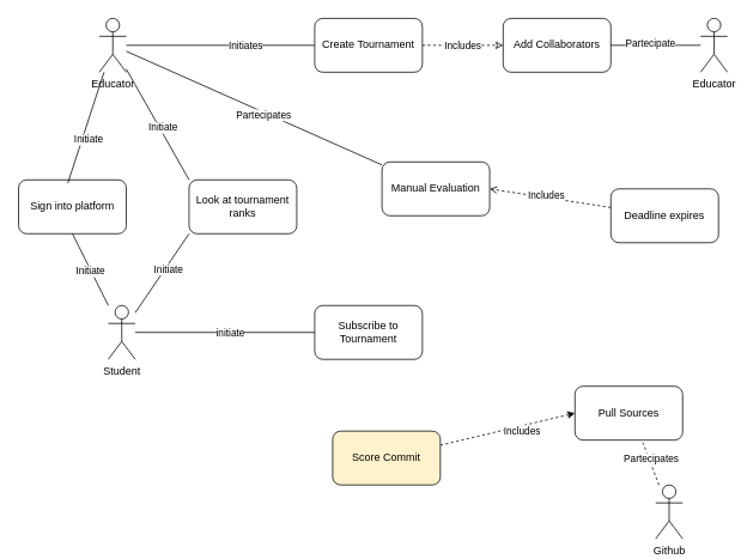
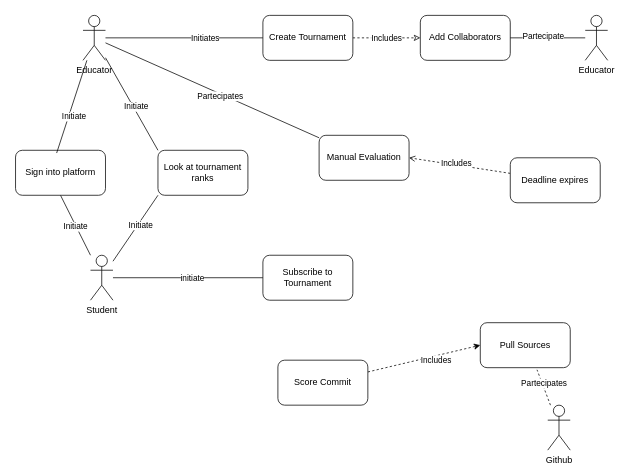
  <mxCell id="0" />
  <mxCell id="1" parent="0" />
  <mxCell id="2" style="edgeStyle=orthogonalEdgeStyle;rounded=0;orthogonalLoop=1;jettySize=auto;html=1;entryX=0;entryY=0.5;entryDx=0;entryDy=0;endArrow=none;endFill=0;" parent="1" source="8" target="19" edge="1"><mxGeometry relative="1" as="geometry" /></mxCell>
  <mxCell id="3" value="Initiates" style="edgeLabel;html=1;align=center;verticalAlign=middle;resizable=0;points=[];" parent="2" vertex="1" connectable="0"><mxGeometry x="0.26" relative="1" as="geometry"><mxPoint as="offset" /></mxGeometry></mxCell>
  <mxCell id="4" style="rounded=0;orthogonalLoop=1;jettySize=auto;html=1;endArrow=none;endFill=0;" parent="1" source="8" target="29" edge="1"><mxGeometry relative="1" as="geometry" /></mxCell>
  <mxCell id="5" value="Partecipates" style="edgeLabel;html=1;align=center;verticalAlign=middle;resizable=0;points=[];" parent="4" vertex="1" connectable="0"><mxGeometry x="0.079" y="-3" relative="1" as="geometry"><mxPoint as="offset" /></mxGeometry></mxCell>
  <mxCell id="6" style="rounded=0;orthogonalLoop=1;jettySize=auto;html=1;entryX=0;entryY=0;entryDx=0;entryDy=0;endArrow=none;endFill=0;" edge="1" parent="1" source="8" target="27"><mxGeometry relative="1" as="geometry" /></mxCell>
  <mxCell id="7" value="Initiate" style="edgeLabel;html=1;align=center;verticalAlign=middle;resizable=0;points=[];" vertex="1" connectable="0" parent="6"><mxGeometry x="0.088" y="3" relative="1" as="geometry"><mxPoint as="offset" /></mxGeometry></mxCell>
  <mxCell id="8" value="Educator" style="shape=umlActor;verticalLabelPosition=bottom;verticalAlign=top;html=1;outlineConnect=0;" parent="1" vertex="1"><mxGeometry x="110" y="20" width="30" height="60" as="geometry" /></mxCell>
  <mxCell id="9" style="edgeStyle=orthogonalEdgeStyle;rounded=0;orthogonalLoop=1;jettySize=auto;html=1;entryX=0;entryY=0.5;entryDx=0;entryDy=0;endArrow=none;endFill=0;" parent="1" source="15" target="20" edge="1"><mxGeometry relative="1" as="geometry" /></mxCell>
  <mxCell id="10" value="initiate" style="edgeLabel;html=1;align=center;verticalAlign=middle;resizable=0;points=[];" parent="9" vertex="1" connectable="0"><mxGeometry x="0.048" relative="1" as="geometry"><mxPoint as="offset" /></mxGeometry></mxCell>
  <mxCell id="11" style="orthogonalLoop=1;jettySize=auto;html=1;entryX=0;entryY=1;entryDx=0;entryDy=0;strokeColor=default;endArrow=none;endFill=0;" parent="1" source="15" target="27" edge="1"><mxGeometry relative="1" as="geometry" /></mxCell>
  <mxCell id="12" value="Initiate" style="edgeLabel;html=1;align=center;verticalAlign=middle;resizable=0;points=[];" parent="11" vertex="1" connectable="0"><mxGeometry x="0.142" y="-3" relative="1" as="geometry"><mxPoint as="offset" /></mxGeometry></mxCell>
  <mxCell id="13" style="rounded=0;orthogonalLoop=1;jettySize=auto;html=1;entryX=0.5;entryY=1;entryDx=0;entryDy=0;endArrow=none;endFill=0;" parent="1" source="15" target="16" edge="1"><mxGeometry relative="1" as="geometry" /></mxCell>
  <mxCell id="14" value="Initiate" style="edgeLabel;html=1;align=center;verticalAlign=middle;resizable=0;points=[];" parent="13" vertex="1" connectable="0"><mxGeometry x="-0.007" y="1" relative="1" as="geometry"><mxPoint as="offset" /></mxGeometry></mxCell>
  <mxCell id="15" value="Student" style="shape=umlActor;verticalLabelPosition=bottom;verticalAlign=top;html=1;outlineConnect=0;" parent="1" vertex="1"><mxGeometry x="120" y="340" width="30" height="60" as="geometry" /></mxCell>
  <mxCell id="16" value="Sign into platform" style="rounded=1;whiteSpace=wrap;html=1;" parent="1" vertex="1"><mxGeometry x="20" y="200" width="120" height="60" as="geometry" /></mxCell>
  <mxCell id="17" style="edgeStyle=orthogonalEdgeStyle;rounded=0;orthogonalLoop=1;jettySize=auto;html=1;exitX=1;exitY=0.5;exitDx=0;exitDy=0;dashed=1;endArrow=classic;endFill=0;" parent="1" source="19" target="28" edge="1"><mxGeometry relative="1" as="geometry" /></mxCell>
  <mxCell id="18" value="Includes" style="edgeLabel;html=1;align=center;verticalAlign=middle;resizable=0;points=[];" parent="17" vertex="1" connectable="0"><mxGeometry x="-0.022" y="1" relative="1" as="geometry"><mxPoint y="1" as="offset" /></mxGeometry></mxCell>
  <mxCell id="19" value="Create Tournament" style="rounded=1;whiteSpace=wrap;html=1;" parent="1" vertex="1"><mxGeometry x="350" y="20" width="120" height="60" as="geometry" /></mxCell>
  <mxCell id="20" value="Subscribe to Tournament" style="rounded=1;whiteSpace=wrap;html=1;" parent="1" vertex="1"><mxGeometry x="350" y="340" width="120" height="60" as="geometry" /></mxCell>
  <mxCell id="21" style="rounded=0;orthogonalLoop=1;jettySize=auto;html=1;entryX=0;entryY=0.5;entryDx=0;entryDy=0;dashed=1;" parent="1" source="23" target="30" edge="1"><mxGeometry relative="1" as="geometry" /></mxCell>
  <mxCell id="22" value="Includes" style="edgeLabel;html=1;align=center;verticalAlign=middle;resizable=0;points=[];" parent="21" vertex="1" connectable="0"><mxGeometry x="0.189" y="-5" relative="1" as="geometry"><mxPoint as="offset" /></mxGeometry></mxCell>
- <mxCell id="23" value="Score Commit" style="rounded=1;whiteSpace=wrap;html=1;fillColor=#fff2cc;" parent="1" vertex="1"><mxGeometry x="370" y="480" width="120" height="60" as="geometry" /></mxCell>
+ <mxCell id="23" value="Score Commit" style="rounded=1;whiteSpace=wrap;html=1;" parent="1" vertex="1"><mxGeometry x="370" y="480" width="120" height="60" as="geometry" /></mxCell>
  <mxCell id="24" style="rounded=0;orthogonalLoop=1;jettySize=auto;html=1;dashed=1;endArrow=open;endFill=0;entryX=1;entryY=0.5;entryDx=0;entryDy=0;" parent="1" source="26" target="29" edge="1"><mxGeometry relative="1" as="geometry"><mxPoint x="550" y="280" as="targetPoint" /></mxGeometry></mxCell>
  <mxCell id="25" value="Includes" style="edgeLabel;html=1;align=center;verticalAlign=middle;resizable=0;points=[];" parent="24" vertex="1" connectable="0"><mxGeometry x="0.084" y="-2" relative="1" as="geometry"><mxPoint as="offset" /></mxGeometry></mxCell>
  <mxCell id="26" value="Deadline expires" style="rounded=1;whiteSpace=wrap;html=1;" parent="1" vertex="1"><mxGeometry x="680" y="210" width="120" height="60" as="geometry" /></mxCell>
  <mxCell id="27" value="Look at tournament ranks" style="rounded=1;whiteSpace=wrap;html=1;" parent="1" vertex="1"><mxGeometry x="210" y="200" width="120" height="60" as="geometry" /></mxCell>
  <mxCell id="28" value="Add Collaborators" style="rounded=1;whiteSpace=wrap;html=1;" parent="1" vertex="1"><mxGeometry x="560" y="20" width="120" height="60" as="geometry" /></mxCell>
  <mxCell id="29" value="Manual Evaluation" style="rounded=1;whiteSpace=wrap;html=1;" parent="1" vertex="1"><mxGeometry x="425" y="180" width="120" height="60" as="geometry" /></mxCell>
  <mxCell id="30" value="Pull Sources" style="rounded=1;whiteSpace=wrap;html=1;" parent="1" vertex="1"><mxGeometry x="640" y="430" width="120" height="60" as="geometry" /></mxCell>
  <mxCell id="31" style="edgeStyle=orthogonalEdgeStyle;rounded=0;orthogonalLoop=1;jettySize=auto;html=1;entryX=1;entryY=0.5;entryDx=0;entryDy=0;endArrow=none;endFill=0;" parent="1" source="33" target="28" edge="1"><mxGeometry relative="1" as="geometry" /></mxCell>
  <mxCell id="32" value="Partecipate" style="edgeLabel;html=1;align=center;verticalAlign=middle;resizable=0;points=[];" parent="31" vertex="1" connectable="0"><mxGeometry x="0.137" y="-3" relative="1" as="geometry"><mxPoint as="offset" /></mxGeometry></mxCell>
  <mxCell id="33" value="Educator" style="shape=umlActor;verticalLabelPosition=bottom;verticalAlign=top;html=1;outlineConnect=0;" parent="1" vertex="1"><mxGeometry x="780" y="20" width="30" height="60" as="geometry" /></mxCell>
  <mxCell id="34" style="rounded=0;orthogonalLoop=1;jettySize=auto;html=1;entryX=0.457;entryY=0.061;entryDx=0;entryDy=0;entryPerimeter=0;endArrow=none;endFill=0;" parent="1" source="8" target="16" edge="1"><mxGeometry relative="1" as="geometry" /></mxCell>
  <mxCell id="35" value="Initiate" style="edgeLabel;html=1;align=center;verticalAlign=middle;resizable=0;points=[];" parent="34" vertex="1" connectable="0"><mxGeometry x="0.149" y="6" relative="1" as="geometry"><mxPoint y="1" as="offset" /></mxGeometry></mxCell>
  <mxCell id="36" value="Github" style="shape=umlActor;verticalLabelPosition=bottom;verticalAlign=top;html=1;outlineConnect=0;" parent="1" vertex="1"><mxGeometry x="730" y="540" width="30" height="60" as="geometry" /></mxCell>
  <mxCell id="37" style="rounded=0;orthogonalLoop=1;jettySize=auto;html=1;entryX=0.631;entryY=1.047;entryDx=0;entryDy=0;entryPerimeter=0;endArrow=none;endFill=0;dashed=1;" parent="1" source="36" target="30" edge="1"><mxGeometry relative="1" as="geometry" /></mxCell>
  <mxCell id="38" value="Partecipates" style="edgeLabel;html=1;align=center;verticalAlign=middle;resizable=0;points=[];" parent="37" vertex="1" connectable="0"><mxGeometry x="0.233" y="-2" relative="1" as="geometry"><mxPoint as="offset" /></mxGeometry></mxCell>
